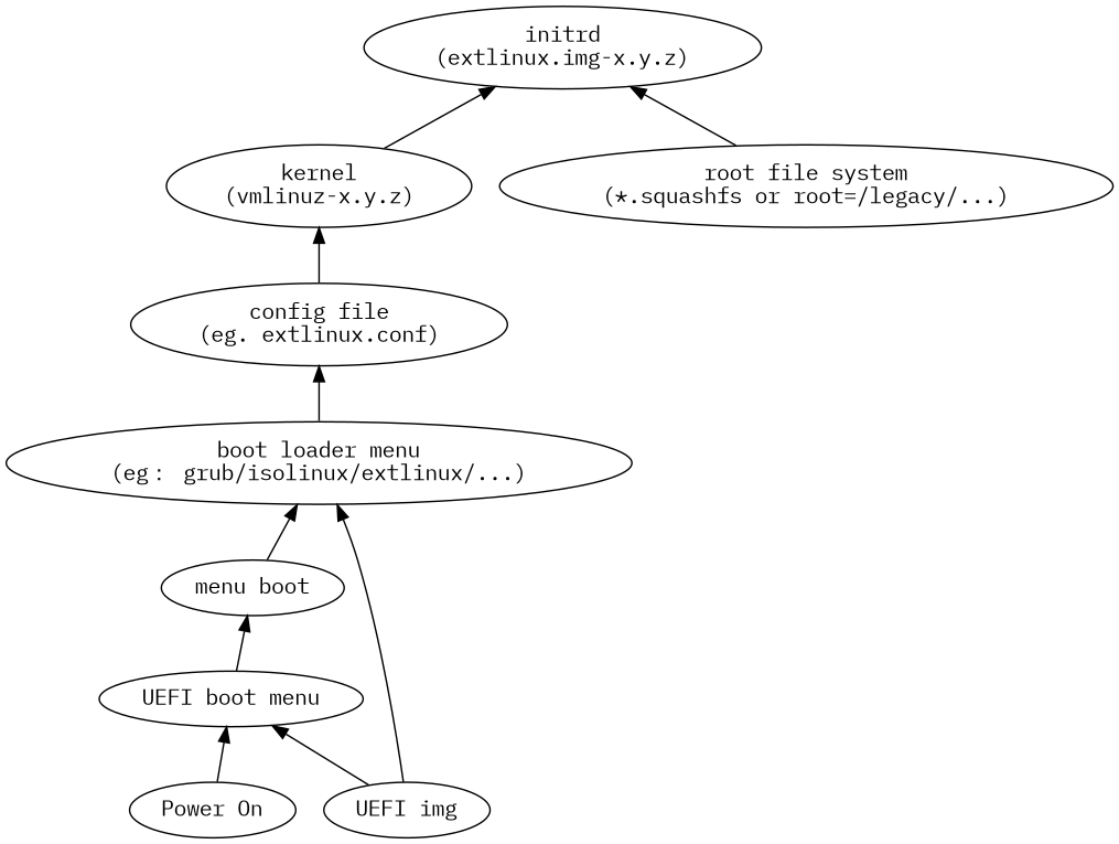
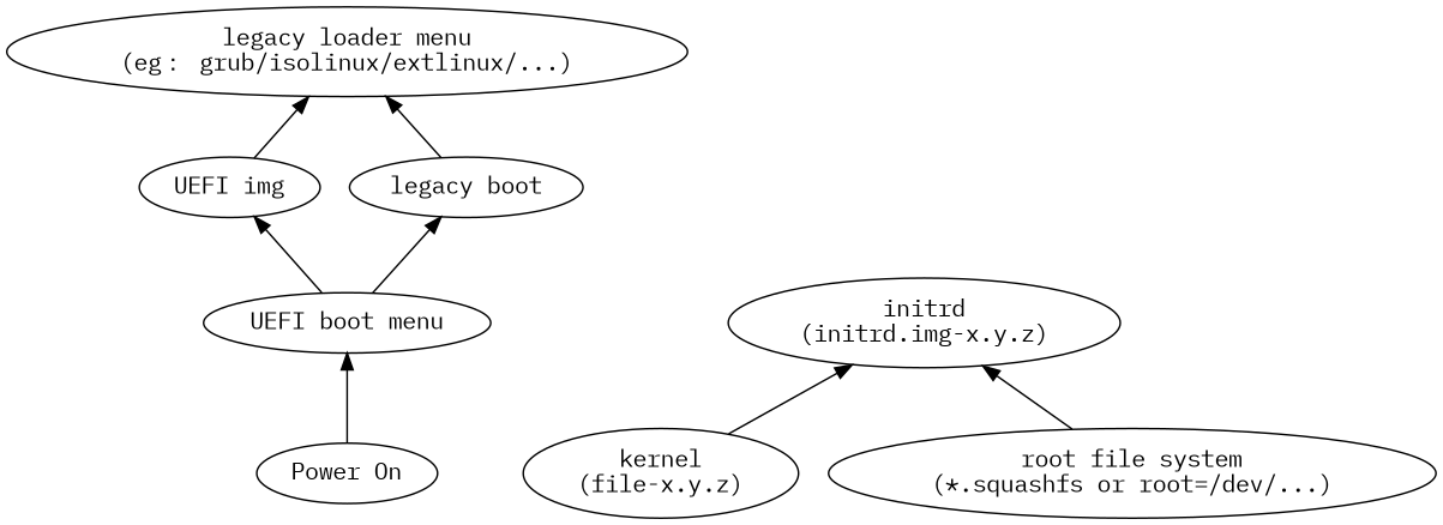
  digraph {
    fontname="IBM Plex Mono"
    rankdir=BT
    node [fontname="IBM Plex Mono"]
    edge [fontname="IBM Plex Mono"]
    n1 [label="Power On"]
    n2 [label="UEFI boot menu"]
    n3 [label="UEFI img"]
-   n4 [label="menu boot"]
-   n5 [label="boot loader menu\n(eg： grub/isolinux/extlinux/...)"]
-   n6 [label="config file\n(eg. extlinux.conf)"]
-   n7 [label="kernel\n(vmlinuz-x.y.z)"]
-   n8 [label="initrd\n(extlinux.img-x.y.z)"]
-   n9 [label="root file system\n(*.squashfs or root=/legacy/...)"]
+   n4 [label="legacy boot"]
+   n5 [label="legacy loader menu\n(eg： grub/isolinux/extlinux/...)"]
+   n7 [label="kernel\n(file-x.y.z)"]
+   n8 [label="initrd\n(initrd.img-x.y.z)"]
+   n9 [label="root file system\n(*.squashfs or root=/dev/...)"]
    n1 -> n2
-   n3 -> n2
+   n2 -> n3
    n2 -> n4
    n3 -> n5
    n4 -> n5
-   n5 -> n6
-   n6 -> n7
    n7 -> n8
    n9 -> n8
  }
